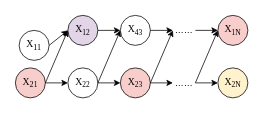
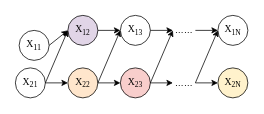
  <mxCell id="0" />
  <mxCell id="1" parent="0" />
  <mxCell id="2" value="&lt;p&gt;&lt;font style=&quot;font-size: 13px&quot; face=&quot;Times New Roman&quot;&gt;X&lt;sub&gt;11&lt;/sub&gt;&lt;/font&gt;&lt;/p&gt;" style="ellipse;whiteSpace=wrap;html=1;aspect=fixed;" vertex="1" parent="1"><mxGeometry x="25" y="40" width="40" height="40" as="geometry" /></mxCell>
- <mxCell id="3" value="&lt;span style=&quot;font-family: &amp;#34;times new roman&amp;#34; ; font-size: 13px ; white-space: normal&quot;&gt;X&lt;sub&gt;2&lt;/sub&gt;&lt;/span&gt;&lt;sub style=&quot;font-family: &amp;#34;times new roman&amp;#34; ; white-space: normal&quot;&gt;1&lt;/sub&gt;" style="ellipse;whiteSpace=wrap;html=1;aspect=fixed;fillColor=#f8cecc;" vertex="1" parent="1"><mxGeometry x="20" y="90" width="40" height="40" as="geometry" /></mxCell>
+ <mxCell id="3" value="&lt;span style=&quot;font-family: &amp;#34;times new roman&amp;#34; ; font-size: 13px ; white-space: normal&quot;&gt;X&lt;sub&gt;2&lt;/sub&gt;&lt;/span&gt;&lt;sub style=&quot;font-family: &amp;#34;times new roman&amp;#34; ; white-space: normal&quot;&gt;1&lt;/sub&gt;" style="ellipse;whiteSpace=wrap;html=1;aspect=fixed;" vertex="1" parent="1"><mxGeometry x="20" y="90" width="40" height="40" as="geometry" /></mxCell>
  <mxCell id="4" value="&lt;span style=&quot;font-family: &amp;#34;times new roman&amp;#34; ; font-size: 13px ; white-space: normal&quot;&gt;X&lt;/span&gt;&lt;sub style=&quot;font-family: &amp;#34;times new roman&amp;#34; ; white-space: normal&quot;&gt;12&lt;/sub&gt;" style="ellipse;whiteSpace=wrap;html=1;aspect=fixed;fillColor=#e1d5e7;" vertex="1" parent="1"><mxGeometry x="90" y="20" width="40" height="40" as="geometry" /></mxCell>
- <mxCell id="5" value="&lt;span style=&quot;font-family: &amp;#34;times new roman&amp;#34; ; font-size: 13px&quot;&gt;X&lt;/span&gt;&lt;sub style=&quot;font-family: &amp;#34;times new roman&amp;#34;&quot;&gt;22&lt;/sub&gt;" style="ellipse;whiteSpace=wrap;html=1;aspect=fixed;" vertex="1" parent="1"><mxGeometry x="90" y="90" width="40" height="40" as="geometry" /></mxCell>
- <mxCell id="6" value="&lt;span style=&quot;font-family: &amp;#34;times new roman&amp;#34; ; font-size: 13px ; white-space: normal&quot;&gt;X&lt;/span&gt;&lt;sub style=&quot;font-family: &amp;#34;times new roman&amp;#34; ; white-space: normal&quot;&gt;43&lt;/sub&gt;" style="ellipse;whiteSpace=wrap;html=1;aspect=fixed;" vertex="1" parent="1"><mxGeometry x="160" y="20" width="40" height="40" as="geometry" /></mxCell>
+ <mxCell id="5" value="&lt;span style=&quot;font-family: &amp;#34;times new roman&amp;#34; ; font-size: 13px&quot;&gt;X&lt;/span&gt;&lt;sub style=&quot;font-family: &amp;#34;times new roman&amp;#34;&quot;&gt;22&lt;/sub&gt;" style="ellipse;whiteSpace=wrap;html=1;aspect=fixed;fillColor=#ffe6cc;" vertex="1" parent="1"><mxGeometry x="90" y="90" width="40" height="40" as="geometry" /></mxCell>
+ <mxCell id="6" value="&lt;span style=&quot;font-family: &amp;#34;times new roman&amp;#34; ; font-size: 13px ; white-space: normal&quot;&gt;X&lt;/span&gt;&lt;sub style=&quot;font-family: &amp;#34;times new roman&amp;#34; ; white-space: normal&quot;&gt;13&lt;/sub&gt;" style="ellipse;whiteSpace=wrap;html=1;aspect=fixed;" vertex="1" parent="1"><mxGeometry x="160" y="20" width="40" height="40" as="geometry" /></mxCell>
  <mxCell id="7" value="&lt;span style=&quot;font-family: &amp;#34;times new roman&amp;#34; ; font-size: 13px&quot;&gt;X&lt;/span&gt;&lt;sub style=&quot;font-family: &amp;#34;times new roman&amp;#34;&quot;&gt;23&lt;/sub&gt;" style="ellipse;whiteSpace=wrap;html=1;aspect=fixed;fillColor=#f8cecc;" vertex="1" parent="1"><mxGeometry x="160" y="90" width="40" height="40" as="geometry" /></mxCell>
- <mxCell id="8" value="&lt;span style=&quot;font-family: &amp;#34;times new roman&amp;#34; ; font-size: 13px ; white-space: normal&quot;&gt;X&lt;/span&gt;&lt;sub style=&quot;font-family: &amp;#34;times new roman&amp;#34; ; white-space: normal&quot;&gt;1N&lt;/sub&gt;" style="ellipse;whiteSpace=wrap;html=1;aspect=fixed;fillColor=#f8cecc;" vertex="1" parent="1"><mxGeometry x="290" y="20" width="40" height="40" as="geometry" /></mxCell>
+ <mxCell id="8" value="&lt;span style=&quot;font-family: &amp;#34;times new roman&amp;#34; ; font-size: 13px ; white-space: normal&quot;&gt;X&lt;/span&gt;&lt;sub style=&quot;font-family: &amp;#34;times new roman&amp;#34; ; white-space: normal&quot;&gt;1N&lt;/sub&gt;" style="ellipse;whiteSpace=wrap;html=1;aspect=fixed;" vertex="1" parent="1"><mxGeometry x="290" y="20" width="40" height="40" as="geometry" /></mxCell>
  <mxCell id="9" value="&lt;span style=&quot;font-family: &amp;#34;times new roman&amp;#34; ; font-size: 13px&quot;&gt;X&lt;/span&gt;&lt;sub style=&quot;font-family: &amp;#34;times new roman&amp;#34;&quot;&gt;2N&lt;/sub&gt;" style="ellipse;whiteSpace=wrap;html=1;aspect=fixed;fillColor=#fff2cc;" vertex="1" parent="1"><mxGeometry x="290" y="90" width="40" height="40" as="geometry" /></mxCell>
  <mxCell id="10" value="" style="endArrow=classic;html=1;exitX=1;exitY=0.5;exitDx=0;exitDy=0;" edge="1" parent="1" source="3"><mxGeometry width="50" height="50" relative="1" as="geometry"><mxPoint x="60" y="90" as="sourcePoint" /><mxPoint x="90" y="40" as="targetPoint" /><Array as="points"><mxPoint x="90" y="40" /></Array></mxGeometry></mxCell>
  <mxCell id="11" value="" style="endArrow=classic;html=1;exitX=1;exitY=0.5;exitDx=0;exitDy=0;" edge="1" parent="1"><mxGeometry width="50" height="50" relative="1" as="geometry"><mxPoint x="130" y="110" as="sourcePoint" /><mxPoint x="160" y="40" as="targetPoint" /><Array as="points"><mxPoint x="160" y="40" /></Array></mxGeometry></mxCell>
  <mxCell id="12" value="……" style="text;html=1;strokeColor=none;fillColor=none;align=center;verticalAlign=middle;whiteSpace=wrap;rounded=0;" vertex="1" parent="1"><mxGeometry x="225" y="30" width="40" height="20" as="geometry" /></mxCell>
  <mxCell id="13" value="……" style="text;html=1;strokeColor=none;fillColor=none;align=center;verticalAlign=middle;whiteSpace=wrap;rounded=0;" vertex="1" parent="1"><mxGeometry x="225" y="100" width="40" height="20" as="geometry" /></mxCell>
  <mxCell id="14" value="" style="endArrow=classic;html=1;exitX=1;exitY=0.5;exitDx=0;exitDy=0;" edge="1" parent="1" source="2"><mxGeometry width="50" height="50" relative="1" as="geometry"><mxPoint x="30" y="40" as="sourcePoint" /><mxPoint x="90" y="40" as="targetPoint" /></mxGeometry></mxCell>
  <mxCell id="15" value="" style="endArrow=classic;html=1;exitX=1;exitY=0.5;exitDx=0;exitDy=0;" edge="1" parent="1"><mxGeometry width="50" height="50" relative="1" as="geometry"><mxPoint x="60" y="110" as="sourcePoint" /><mxPoint x="90" y="110" as="targetPoint" /></mxGeometry></mxCell>
  <mxCell id="16" value="" style="endArrow=classic;html=1;exitX=1;exitY=0.5;exitDx=0;exitDy=0;" edge="1" parent="1"><mxGeometry width="50" height="50" relative="1" as="geometry"><mxPoint x="130" y="40" as="sourcePoint" /><mxPoint x="160" y="40" as="targetPoint" /></mxGeometry></mxCell>
  <mxCell id="17" value="" style="endArrow=classic;html=1;exitX=1;exitY=0.5;exitDx=0;exitDy=0;" edge="1" parent="1"><mxGeometry width="50" height="50" relative="1" as="geometry"><mxPoint x="130" y="110" as="sourcePoint" /><mxPoint x="160" y="110" as="targetPoint" /></mxGeometry></mxCell>
  <mxCell id="18" value="" style="endArrow=classic;html=1;exitX=1;exitY=0.5;exitDx=0;exitDy=0;" edge="1" parent="1"><mxGeometry width="50" height="50" relative="1" as="geometry"><mxPoint x="200" y="40" as="sourcePoint" /><mxPoint x="230" y="40" as="targetPoint" /></mxGeometry></mxCell>
  <mxCell id="19" value="" style="endArrow=classic;html=1;exitX=1;exitY=0.5;exitDx=0;exitDy=0;" edge="1" parent="1"><mxGeometry width="50" height="50" relative="1" as="geometry"><mxPoint x="200" y="110" as="sourcePoint" /><mxPoint x="230" y="110" as="targetPoint" /></mxGeometry></mxCell>
  <mxCell id="20" value="" style="endArrow=classic;html=1;exitX=1;exitY=0.5;exitDx=0;exitDy=0;" edge="1" parent="1"><mxGeometry width="50" height="50" relative="1" as="geometry"><mxPoint x="260" y="40" as="sourcePoint" /><mxPoint x="290" y="40" as="targetPoint" /></mxGeometry></mxCell>
  <mxCell id="21" value="" style="endArrow=classic;html=1;exitX=1;exitY=0.5;exitDx=0;exitDy=0;" edge="1" parent="1"><mxGeometry width="50" height="50" relative="1" as="geometry"><mxPoint x="260" y="110" as="sourcePoint" /><mxPoint x="290" y="110" as="targetPoint" /></mxGeometry></mxCell>
  <mxCell id="22" value="" style="endArrow=classic;html=1;exitX=1;exitY=0.5;exitDx=0;exitDy=0;" edge="1" parent="1"><mxGeometry width="50" height="50" relative="1" as="geometry"><mxPoint x="200" y="110" as="sourcePoint" /><mxPoint x="230" y="40" as="targetPoint" /><Array as="points"><mxPoint x="230" y="40" /></Array></mxGeometry></mxCell>
  <mxCell id="23" value="" style="endArrow=classic;html=1;exitX=1;exitY=0.5;exitDx=0;exitDy=0;" edge="1" parent="1"><mxGeometry width="50" height="50" relative="1" as="geometry"><mxPoint x="260" y="110" as="sourcePoint" /><mxPoint x="290" y="40" as="targetPoint" /><Array as="points"><mxPoint x="290" y="40" /></Array></mxGeometry></mxCell>
